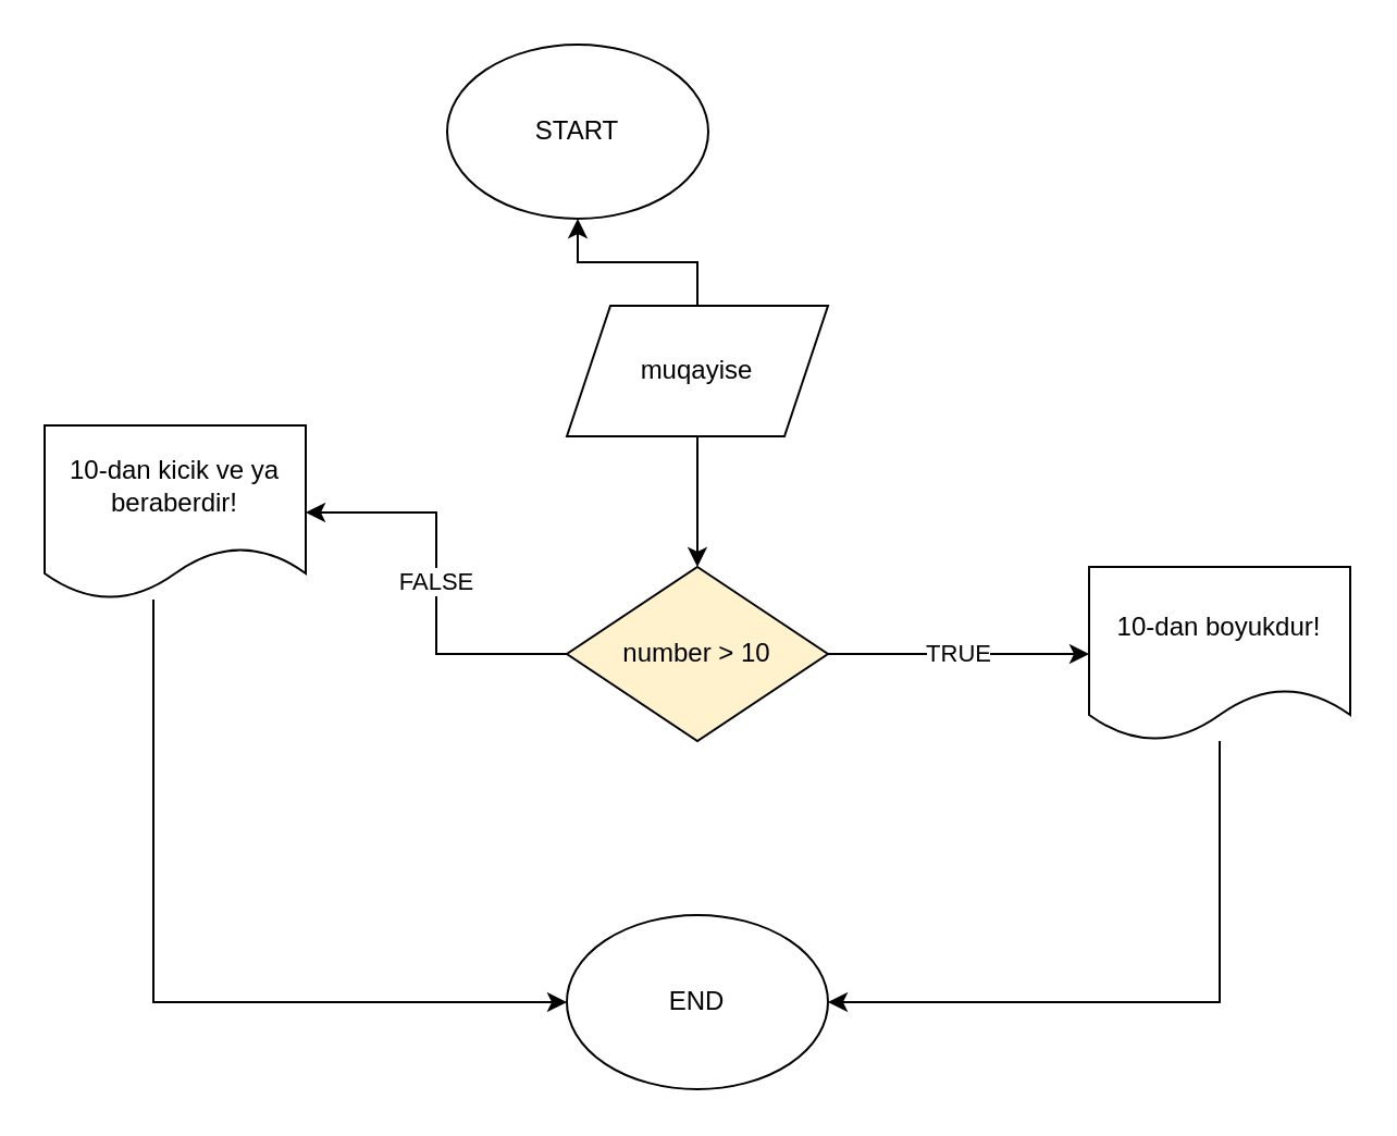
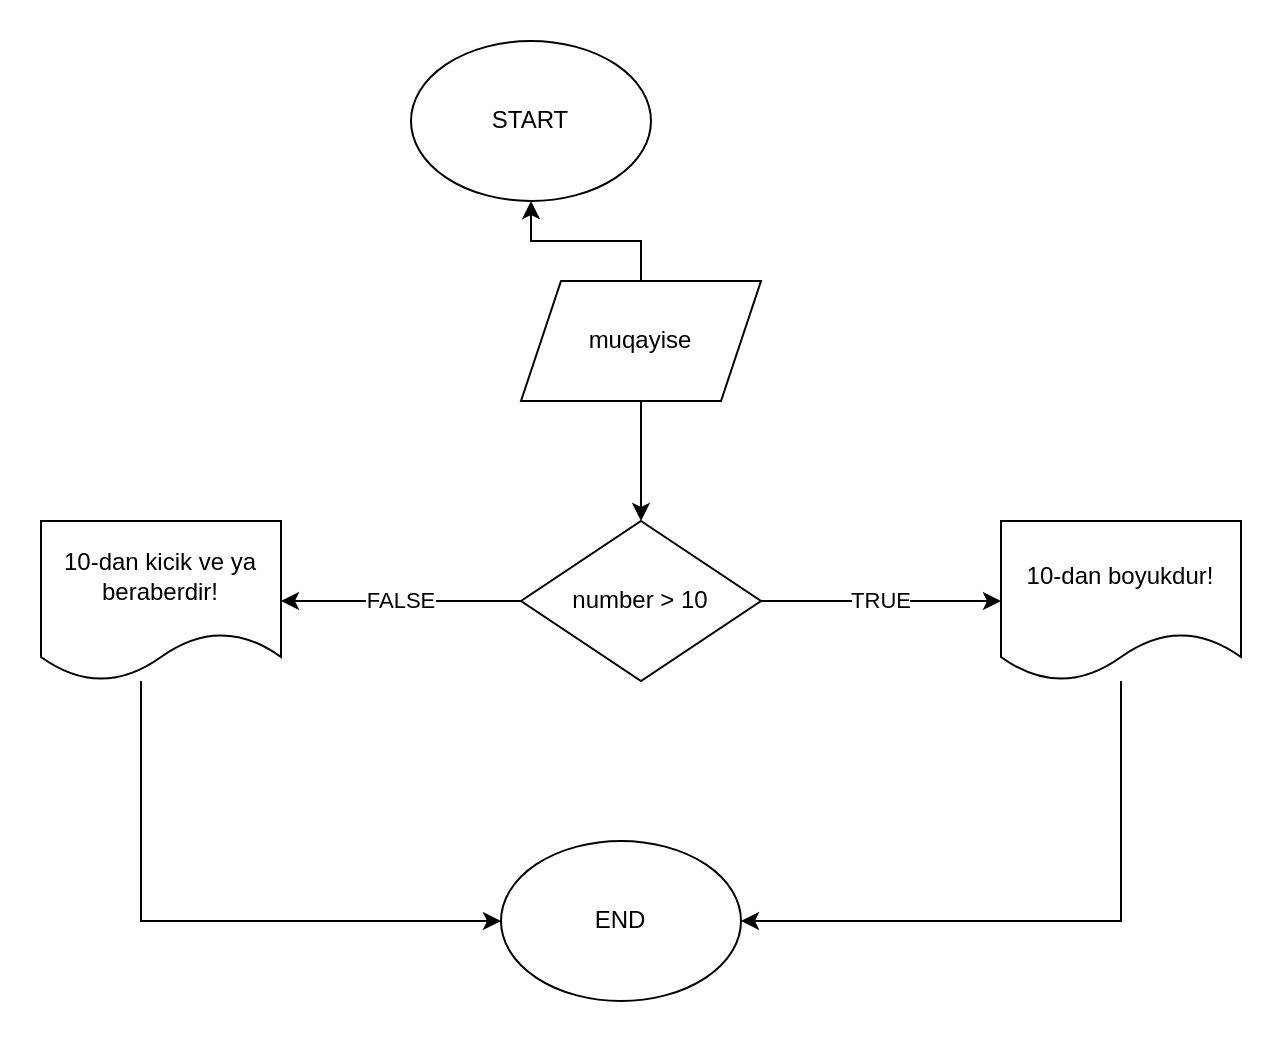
  <mxCell id="0" />
  <mxCell id="1" parent="0" />
  <mxCell id="2" value="START" style="ellipse;whiteSpace=wrap;html=1;" vertex="1" parent="1"><mxGeometry x="205" y="20" width="120" height="80" as="geometry" /></mxCell>
- <mxCell id="3" value="END" style="ellipse;whiteSpace=wrap;html=1;" vertex="1" parent="1"><mxGeometry x="260" y="420" width="120" height="80" as="geometry" /></mxCell>
+ <mxCell id="3" value="END" style="ellipse;whiteSpace=wrap;html=1;" vertex="1" parent="1"><mxGeometry x="250" y="420" width="120" height="80" as="geometry" /></mxCell>
  <mxCell id="4" style="edgeStyle=orthogonalEdgeStyle;rounded=0;orthogonalLoop=1;jettySize=auto;html=1;exitX=0.5;exitY=0;exitDx=0;exitDy=0;entryX=0.5;entryY=1;entryDx=0;entryDy=0;" edge="1" parent="1" source="6" target="2"><mxGeometry relative="1" as="geometry" /></mxCell>
  <mxCell id="5" style="edgeStyle=orthogonalEdgeStyle;rounded=0;orthogonalLoop=1;jettySize=auto;html=1;exitX=0.5;exitY=1;exitDx=0;exitDy=0;entryX=0.5;entryY=0;entryDx=0;entryDy=0;" edge="1" parent="1" source="6" target="9"><mxGeometry relative="1" as="geometry" /></mxCell>
  <mxCell id="6" value="muqayise" style="shape=parallelogram;perimeter=parallelogramPerimeter;whiteSpace=wrap;html=1;fixedSize=1;" vertex="1" parent="1"><mxGeometry x="260" y="140" width="120" height="60" as="geometry" /></mxCell>
  <mxCell id="7" value="TRUE" style="edgeStyle=orthogonalEdgeStyle;rounded=0;orthogonalLoop=1;jettySize=auto;html=1;exitX=1;exitY=0.5;exitDx=0;exitDy=0;entryX=0;entryY=0.5;entryDx=0;entryDy=0;" edge="1" parent="1" source="9" target="11"><mxGeometry relative="1" as="geometry" /></mxCell>
  <mxCell id="8" value="FALSE" style="edgeStyle=orthogonalEdgeStyle;rounded=0;orthogonalLoop=1;jettySize=auto;html=1;exitX=0;exitY=0.5;exitDx=0;exitDy=0;entryX=1;entryY=0.5;entryDx=0;entryDy=0;" edge="1" parent="1" source="9" target="13"><mxGeometry relative="1" as="geometry" /></mxCell>
- <mxCell id="9" value="number &amp;gt; 10" style="rhombus;whiteSpace=wrap;html=1;fillColor=#fff2cc;" vertex="1" parent="1"><mxGeometry x="260" y="260" width="120" height="80" as="geometry" /></mxCell>
+ <mxCell id="9" value="number &amp;gt; 10" style="rhombus;whiteSpace=wrap;html=1;" vertex="1" parent="1"><mxGeometry x="260" y="260" width="120" height="80" as="geometry" /></mxCell>
  <mxCell id="10" style="edgeStyle=orthogonalEdgeStyle;rounded=0;orthogonalLoop=1;jettySize=auto;html=1;entryX=1;entryY=0.5;entryDx=0;entryDy=0;" edge="1" parent="1" source="11" target="3"><mxGeometry relative="1" as="geometry"><Array as="points"><mxPoint x="560" y="460" /></Array></mxGeometry></mxCell>
  <mxCell id="11" value="10-dan boyukdur!" style="shape=document;whiteSpace=wrap;html=1;boundedLbl=1;" vertex="1" parent="1"><mxGeometry x="500" y="260" width="120" height="80" as="geometry" /></mxCell>
  <mxCell id="12" style="edgeStyle=orthogonalEdgeStyle;rounded=0;orthogonalLoop=1;jettySize=auto;html=1;entryX=0;entryY=0.5;entryDx=0;entryDy=0;" edge="1" parent="1" source="13" target="3"><mxGeometry relative="1" as="geometry"><Array as="points"><mxPoint x="70" y="460" /></Array></mxGeometry></mxCell>
- <mxCell id="13" value="10-dan kicik ve ya beraberdir!" style="shape=document;whiteSpace=wrap;html=1;boundedLbl=1;" vertex="1" parent="1"><mxGeometry x="20" y="195" width="120" height="80" as="geometry" /></mxCell>
+ <mxCell id="13" value="10-dan kicik ve ya beraberdir!" style="shape=document;whiteSpace=wrap;html=1;boundedLbl=1;" vertex="1" parent="1"><mxGeometry x="20" y="260" width="120" height="80" as="geometry" /></mxCell>
